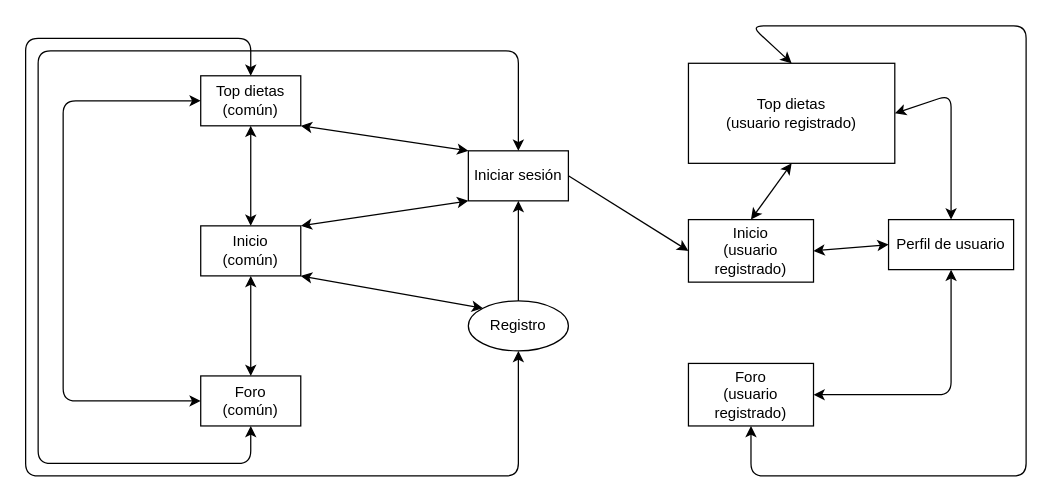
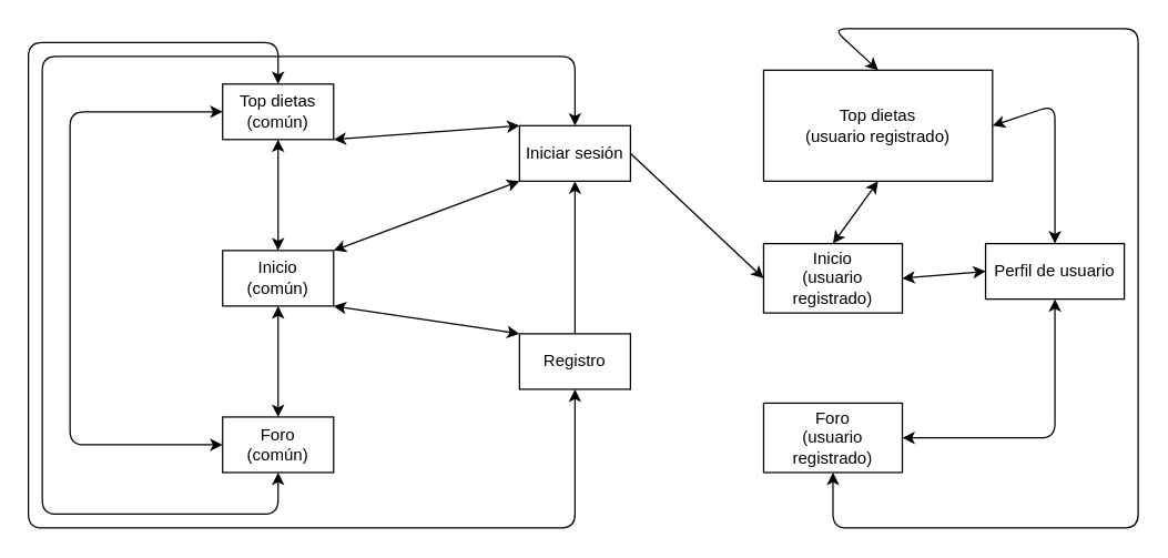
  <mxCell id="0" />
  <mxCell id="1" parent="0" />
  <mxCell id="2" value="Inicio&lt;br&gt;(común)" style="rounded=0;whiteSpace=wrap;html=1;" vertex="1" parent="1"><mxGeometry x="160" y="180" width="80" height="40" as="geometry" /></mxCell>
  <mxCell id="3" value="Top dietas&lt;br&gt;(común)" style="rounded=0;whiteSpace=wrap;html=1;" vertex="1" parent="1"><mxGeometry x="160" y="60" width="80" height="40" as="geometry" /></mxCell>
  <mxCell id="4" value="Foro&lt;br&gt;(común)" style="rounded=0;whiteSpace=wrap;html=1;" vertex="1" parent="1"><mxGeometry x="160" y="300" width="80" height="40" as="geometry" /></mxCell>
- <mxCell id="5" value="Iniciar sesión" style="rounded=0;whiteSpace=wrap;html=1;" vertex="1" parent="1"><mxGeometry x="374" y="120" width="80" height="40" as="geometry" /></mxCell>
- <mxCell id="6" value="Registro" style="ellipse;whiteSpace=wrap;html=1;" vertex="1" parent="1"><mxGeometry x="374" y="240" width="80" height="40" as="geometry" /></mxCell>
+ <mxCell id="5" value="Iniciar sesión" style="rounded=0;whiteSpace=wrap;html=1;" vertex="1" parent="1"><mxGeometry x="374" y="90" width="80" height="40" as="geometry" /></mxCell>
+ <mxCell id="6" value="Registro" style="rounded=0;whiteSpace=wrap;html=1;" vertex="1" parent="1"><mxGeometry x="374" y="240" width="80" height="40" as="geometry" /></mxCell>
  <mxCell id="7" value="" style="endArrow=classic;html=1;entryX=0.5;entryY=1;entryDx=0;entryDy=0;exitX=0.5;exitY=0;exitDx=0;exitDy=0;" edge="1" parent="1" source="6" target="5"><mxGeometry width="50" height="50" relative="1" as="geometry"><mxPoint x="514" y="250" as="sourcePoint" /><mxPoint x="564" y="200" as="targetPoint" /></mxGeometry></mxCell>
  <mxCell id="8" value="" style="endArrow=classic;startArrow=classic;html=1;entryX=0.5;entryY=1;entryDx=0;entryDy=0;exitX=0.5;exitY=0;exitDx=0;exitDy=0;" edge="1" parent="1" source="2" target="3"><mxGeometry width="50" height="50" relative="1" as="geometry"><mxPoint x="180" y="160" as="sourcePoint" /><mxPoint x="230" y="110" as="targetPoint" /></mxGeometry></mxCell>
  <mxCell id="9" value="" style="endArrow=classic;startArrow=classic;html=1;entryX=0.5;entryY=1;entryDx=0;entryDy=0;exitX=0.5;exitY=0;exitDx=0;exitDy=0;" edge="1" parent="1" source="4" target="2"><mxGeometry width="50" height="50" relative="1" as="geometry"><mxPoint x="180" y="290" as="sourcePoint" /><mxPoint x="230" y="240" as="targetPoint" /></mxGeometry></mxCell>
  <mxCell id="10" value="" style="endArrow=classic;startArrow=classic;html=1;entryX=0;entryY=0.5;entryDx=0;entryDy=0;exitX=0;exitY=0.5;exitDx=0;exitDy=0;" edge="1" parent="1" source="4" target="3"><mxGeometry width="50" height="50" relative="1" as="geometry"><mxPoint x="60" y="230" as="sourcePoint" /><mxPoint x="110" y="180" as="targetPoint" /><Array as="points"><mxPoint x="50" y="320" /><mxPoint x="50" y="80" /></Array></mxGeometry></mxCell>
  <mxCell id="11" value="" style="endArrow=classic;startArrow=classic;html=1;exitX=1;exitY=1;exitDx=0;exitDy=0;entryX=0;entryY=0;entryDx=0;entryDy=0;" edge="1" parent="1" source="2" target="6"><mxGeometry width="50" height="50" relative="1" as="geometry"><mxPoint x="270" y="220" as="sourcePoint" /><mxPoint x="320" y="170" as="targetPoint" /></mxGeometry></mxCell>
  <mxCell id="12" value="" style="endArrow=classic;startArrow=classic;html=1;entryX=0;entryY=1;entryDx=0;entryDy=0;exitX=1;exitY=0;exitDx=0;exitDy=0;" edge="1" parent="1" source="2" target="5"><mxGeometry width="50" height="50" relative="1" as="geometry"><mxPoint x="270" y="210" as="sourcePoint" /><mxPoint x="320" y="160" as="targetPoint" /></mxGeometry></mxCell>
  <mxCell id="13" value="" style="endArrow=classic;startArrow=classic;html=1;exitX=1;exitY=1;exitDx=0;exitDy=0;entryX=0;entryY=0;entryDx=0;entryDy=0;" edge="1" parent="1" source="3" target="5"><mxGeometry width="50" height="50" relative="1" as="geometry"><mxPoint x="400" y="90" as="sourcePoint" /><mxPoint x="450" y="40" as="targetPoint" /></mxGeometry></mxCell>
  <mxCell id="14" value="" style="endArrow=classic;startArrow=classic;html=1;exitX=0.5;exitY=1;exitDx=0;exitDy=0;entryX=0.5;entryY=0;entryDx=0;entryDy=0;" edge="1" parent="1" source="4" target="5"><mxGeometry width="50" height="50" relative="1" as="geometry"><mxPoint x="460" y="360" as="sourcePoint" /><mxPoint x="510" y="310" as="targetPoint" /><Array as="points"><mxPoint x="200" y="370" /><mxPoint x="30" y="370" /><mxPoint x="30" y="40" /><mxPoint x="414" y="40" /></Array></mxGeometry></mxCell>
  <mxCell id="15" value="" style="endArrow=classic;startArrow=classic;html=1;exitX=0.5;exitY=0;exitDx=0;exitDy=0;entryX=0.5;entryY=1;entryDx=0;entryDy=0;" edge="1" parent="1" source="3" target="6"><mxGeometry width="50" height="50" relative="1" as="geometry"><mxPoint x="370" y="80" as="sourcePoint" /><mxPoint x="420" y="30" as="targetPoint" /><Array as="points"><mxPoint x="200" y="30" /><mxPoint x="20" y="30" /><mxPoint x="20" y="380" /><mxPoint x="414" y="380" /></Array></mxGeometry></mxCell>
  <mxCell id="16" value="Inicio&lt;br&gt;(usuario registrado)" style="rounded=0;whiteSpace=wrap;html=1;" vertex="1" parent="1"><mxGeometry x="550" y="175" width="100" height="50" as="geometry" /></mxCell>
  <mxCell id="17" value="Foro&lt;br&gt;(usuario registrado)" style="rounded=0;whiteSpace=wrap;html=1;" vertex="1" parent="1"><mxGeometry x="550" y="290" width="100" height="50" as="geometry" /></mxCell>
  <mxCell id="18" value="Top dietas&lt;br&gt;(usuario registrado)" style="rounded=0;whiteSpace=wrap;html=1;" vertex="1" parent="1"><mxGeometry x="550" y="50" width="165" height="80" as="geometry" /></mxCell>
  <mxCell id="19" value="Perfil de usuario" style="rounded=0;whiteSpace=wrap;html=1;" vertex="1" parent="1"><mxGeometry x="710" y="175" width="100" height="40" as="geometry" /></mxCell>
  <mxCell id="20" value="" style="endArrow=classic;startArrow=classic;html=1;entryX=0.5;entryY=1;entryDx=0;entryDy=0;exitX=0.5;exitY=0;exitDx=0;exitDy=0;" edge="1" parent="1" source="16" target="18"><mxGeometry width="50" height="50" relative="1" as="geometry"><mxPoint x="590" y="170" as="sourcePoint" /><mxPoint x="640" y="120" as="targetPoint" /></mxGeometry></mxCell>
  <mxCell id="21" value="" style="endArrow=classic;html=1;entryX=0;entryY=0.5;entryDx=0;entryDy=0;exitX=1;exitY=0.5;exitDx=0;exitDy=0;" edge="1" parent="1" source="5" target="16"><mxGeometry width="50" height="50" relative="1" as="geometry"><mxPoint x="470" y="170" as="sourcePoint" /><mxPoint x="520" y="120" as="targetPoint" /></mxGeometry></mxCell>
  <mxCell id="22" value="" style="endArrow=classic;startArrow=classic;html=1;exitX=1;exitY=0.5;exitDx=0;exitDy=0;entryX=0;entryY=0.5;entryDx=0;entryDy=0;" edge="1" parent="1" source="16" target="19"><mxGeometry width="50" height="50" relative="1" as="geometry"><mxPoint x="670" y="140" as="sourcePoint" /><mxPoint x="720" y="90" as="targetPoint" /></mxGeometry></mxCell>
  <mxCell id="23" value="" style="endArrow=classic;startArrow=classic;html=1;exitX=1;exitY=0.5;exitDx=0;exitDy=0;entryX=0.5;entryY=1;entryDx=0;entryDy=0;" edge="1" parent="1" source="17" target="19"><mxGeometry width="50" height="50" relative="1" as="geometry"><mxPoint x="720" y="330" as="sourcePoint" /><mxPoint x="770" y="280" as="targetPoint" /><Array as="points"><mxPoint x="760" y="315" /></Array></mxGeometry></mxCell>
  <mxCell id="24" value="" style="endArrow=classic;startArrow=classic;html=1;exitX=1;exitY=0.5;exitDx=0;exitDy=0;entryX=0.5;entryY=0;entryDx=0;entryDy=0;" edge="1" parent="1" source="18" target="19"><mxGeometry width="50" height="50" relative="1" as="geometry"><mxPoint x="750" y="120" as="sourcePoint" /><mxPoint x="800" y="70" as="targetPoint" /><Array as="points"><mxPoint x="760" y="75" /></Array></mxGeometry></mxCell>
  <mxCell id="25" value="" style="endArrow=classic;startArrow=classic;html=1;exitX=0.5;exitY=0;exitDx=0;exitDy=0;entryX=0.5;entryY=1;entryDx=0;entryDy=0;" edge="1" parent="1" source="18" target="17"><mxGeometry width="50" height="50" relative="1" as="geometry"><mxPoint x="660" y="30" as="sourcePoint" /><mxPoint x="710" y="-20" as="targetPoint" /><Array as="points"><mxPoint x="600" y="20" /><mxPoint x="820" y="20" /><mxPoint x="820" y="380" /><mxPoint x="600" y="380" /></Array></mxGeometry></mxCell>
